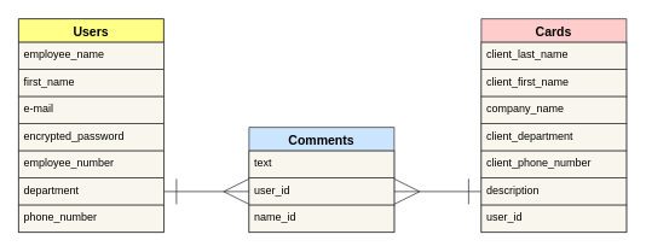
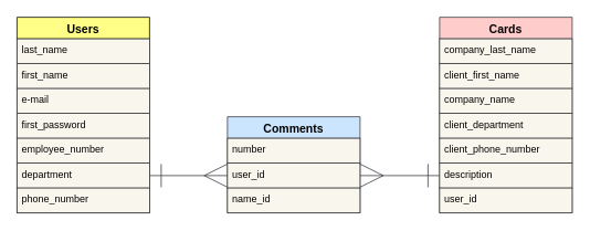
  <mxCell id="0" />
  <mxCell id="1" parent="0" />
  <mxCell id="2" value="Comments" style="swimlane;fontStyle=1;childLayout=stackLayout;horizontal=1;startSize=26;horizontalStack=0;resizeParent=1;resizeParentMax=0;resizeLast=0;collapsible=1;marginBottom=0;align=center;fontSize=14;fillColor=#cce5ff;strokeColor=#36393d;fontColor=#000000;" vertex="1" parent="1"><mxGeometry x="274" y="140" width="160" height="116" as="geometry"><mxRectangle x="60" y="340" width="60" height="30" as="alternateBounds" /></mxGeometry></mxCell>
- <mxCell id="3" value="text" style="text;fillColor=#f9f7ed;spacingLeft=4;spacingRight=4;overflow=hidden;rotatable=0;points=[[0,0.5],[1,0.5]];portConstraint=eastwest;fontSize=12;fontFamily=Helvetica;startSize=26;strokeColor=#36393d;fontColor=#000000;" vertex="1" parent="2"><mxGeometry y="26" width="160" height="30" as="geometry" /></mxCell>
+ <mxCell id="3" value="number" style="text;fillColor=#f9f7ed;spacingLeft=4;spacingRight=4;overflow=hidden;rotatable=0;points=[[0,0.5],[1,0.5]];portConstraint=eastwest;fontSize=12;fontFamily=Helvetica;startSize=26;strokeColor=#36393d;fontColor=#000000;" vertex="1" parent="2"><mxGeometry y="26" width="160" height="30" as="geometry" /></mxCell>
  <mxCell id="4" value="user_id" style="text;fillColor=#f9f7ed;spacingLeft=4;spacingRight=4;overflow=hidden;rotatable=0;points=[[0,0.5],[1,0.5]];portConstraint=eastwest;fontSize=12;fontFamily=Helvetica;startSize=26;strokeColor=#36393d;fontColor=#000000;" vertex="1" parent="2"><mxGeometry y="56" width="160" height="30" as="geometry" /></mxCell>
  <mxCell id="5" value="name_id" style="text;fillColor=#f9f7ed;spacingLeft=4;spacingRight=4;overflow=hidden;rotatable=0;points=[[0,0.5],[1,0.5]];portConstraint=eastwest;fontSize=12;fontFamily=Helvetica;startSize=26;strokeColor=#36393d;fontColor=#000000;" vertex="1" parent="2"><mxGeometry y="86" width="160" height="30" as="geometry" /></mxCell>
  <mxCell id="6" style="edgeStyle=none;html=1;fontFamily=Helvetica;fontSize=14;fontColor=#000000;endArrow=ERmany;endFill=0;startSize=26;endSize=26;entryX=1;entryY=0.5;entryDx=0;entryDy=0;fillColor=#f9f7ed;strokeColor=#36393d;startArrow=ERone;startFill=0;exitX=0;exitY=0.5;exitDx=0;exitDy=0;" edge="1" parent="1" source="13" target="4"><mxGeometry relative="1" as="geometry"><mxPoint x="530" y="206" as="sourcePoint" /><mxPoint x="420" y="216" as="targetPoint" /><Array as="points" /></mxGeometry></mxCell>
  <mxCell id="7" value="Cards" style="swimlane;fontStyle=1;childLayout=stackLayout;horizontal=1;startSize=26;horizontalStack=0;resizeParent=1;resizeParentMax=0;resizeLast=0;collapsible=1;marginBottom=0;align=center;fontSize=14;fillColor=#ffcccc;strokeColor=#36393d;fontColor=#000000;" vertex="1" parent="1"><mxGeometry x="530" y="20" width="160" height="236" as="geometry"><mxRectangle x="60" y="340" width="60" height="30" as="alternateBounds" /></mxGeometry></mxCell>
- <mxCell id="8" value="client_last_name" style="text;fillColor=#f9f7ed;spacingLeft=4;spacingRight=4;overflow=hidden;rotatable=0;points=[[0,0.5],[1,0.5]];portConstraint=eastwest;fontSize=12;fontFamily=Helvetica;startSize=26;strokeColor=#36393d;fontColor=#000000;" vertex="1" parent="7"><mxGeometry y="26" width="160" height="30" as="geometry" /></mxCell>
+ <mxCell id="8" value="company_last_name" style="text;fillColor=#f9f7ed;spacingLeft=4;spacingRight=4;overflow=hidden;rotatable=0;points=[[0,0.5],[1,0.5]];portConstraint=eastwest;fontSize=12;fontFamily=Helvetica;startSize=26;strokeColor=#36393d;fontColor=#000000;" vertex="1" parent="7"><mxGeometry y="26" width="160" height="30" as="geometry" /></mxCell>
  <mxCell id="9" value="client_first_name" style="text;fillColor=#f9f7ed;spacingLeft=4;spacingRight=4;overflow=hidden;rotatable=0;points=[[0,0.5],[1,0.5]];portConstraint=eastwest;fontSize=12;fontFamily=Helvetica;startSize=26;strokeColor=#36393d;fontColor=#000000;" vertex="1" parent="7"><mxGeometry y="56" width="160" height="30" as="geometry" /></mxCell>
  <mxCell id="10" value="company_name" style="text;fillColor=#f9f7ed;spacingLeft=4;spacingRight=4;overflow=hidden;rotatable=0;points=[[0,0.5],[1,0.5]];portConstraint=eastwest;fontSize=12;fontFamily=Helvetica;startSize=26;strokeColor=#36393d;fontColor=#000000;" vertex="1" parent="7"><mxGeometry y="86" width="160" height="30" as="geometry" /></mxCell>
  <mxCell id="11" value="client_department" style="text;fillColor=#f9f7ed;spacingLeft=4;spacingRight=4;overflow=hidden;rotatable=0;points=[[0,0.5],[1,0.5]];portConstraint=eastwest;fontSize=12;fontFamily=Helvetica;startSize=26;strokeColor=#36393d;fontColor=#000000;" vertex="1" parent="7"><mxGeometry y="116" width="160" height="30" as="geometry" /></mxCell>
  <mxCell id="12" value="client_phone_number" style="text;fillColor=#f9f7ed;spacingLeft=4;spacingRight=4;overflow=hidden;rotatable=0;points=[[0,0.5],[1,0.5]];portConstraint=eastwest;fontSize=12;fontFamily=Helvetica;startSize=26;strokeColor=#36393d;fontColor=#000000;" vertex="1" parent="7"><mxGeometry y="146" width="160" height="30" as="geometry" /></mxCell>
  <mxCell id="13" value="description" style="text;fillColor=#f9f7ed;spacingLeft=4;spacingRight=4;overflow=hidden;rotatable=0;points=[[0,0.5],[1,0.5]];portConstraint=eastwest;fontSize=12;fontFamily=Helvetica;startSize=26;strokeColor=#36393d;fontColor=#000000;" vertex="1" parent="7"><mxGeometry y="176" width="160" height="30" as="geometry" /></mxCell>
  <mxCell id="14" value="user_id" style="text;fillColor=#f9f7ed;spacingLeft=4;spacingRight=4;overflow=hidden;rotatable=0;points=[[0,0.5],[1,0.5]];portConstraint=eastwest;fontSize=12;fontFamily=Helvetica;startSize=26;strokeColor=#36393d;fontColor=#000000;" vertex="1" parent="7"><mxGeometry y="206" width="160" height="30" as="geometry" /></mxCell>
  <mxCell id="15" value="Users" style="swimlane;fontStyle=1;childLayout=stackLayout;horizontal=1;startSize=26;horizontalStack=0;resizeParent=1;resizeParentMax=0;resizeLast=0;collapsible=1;marginBottom=0;align=center;fontSize=14;swimlaneFillColor=none;fillColor=#ffff88;strokeColor=#000000;fontColor=#000000;" vertex="1" parent="1"><mxGeometry x="20" y="20" width="160" height="236" as="geometry"><mxRectangle x="60" y="340" width="60" height="30" as="alternateBounds" /></mxGeometry></mxCell>
- <mxCell id="16" value="employee_name" style="text;fillColor=#f9f7ed;spacingLeft=4;spacingRight=4;overflow=hidden;rotatable=0;points=[[0,0.5],[1,0.5]];portConstraint=eastwest;fontSize=12;fontFamily=Helvetica;startSize=26;labelBackgroundColor=none;strokeColor=#36393d;fontColor=#000000;" vertex="1" parent="15"><mxGeometry y="26" width="160" height="30" as="geometry" /></mxCell>
+ <mxCell id="16" value="last_name" style="text;fillColor=#f9f7ed;spacingLeft=4;spacingRight=4;overflow=hidden;rotatable=0;points=[[0,0.5],[1,0.5]];portConstraint=eastwest;fontSize=12;fontFamily=Helvetica;startSize=26;labelBackgroundColor=none;strokeColor=#36393d;fontColor=#000000;" vertex="1" parent="15"><mxGeometry y="26" width="160" height="30" as="geometry" /></mxCell>
  <mxCell id="17" value="first_name" style="text;fillColor=#f9f7ed;spacingLeft=4;spacingRight=4;overflow=hidden;rotatable=0;points=[[0,0.5],[1,0.5]];portConstraint=eastwest;fontSize=12;fontFamily=Helvetica;startSize=26;strokeColor=#36393d;fontColor=#000000;" vertex="1" parent="15"><mxGeometry y="56" width="160" height="30" as="geometry" /></mxCell>
  <mxCell id="18" value="e-mail" style="text;fillColor=#f9f7ed;spacingLeft=4;spacingRight=4;overflow=hidden;rotatable=0;points=[[0,0.5],[1,0.5]];portConstraint=eastwest;fontSize=12;fontFamily=Helvetica;startSize=26;strokeColor=#36393d;fontColor=#000000;" vertex="1" parent="15"><mxGeometry y="86" width="160" height="30" as="geometry" /></mxCell>
- <mxCell id="19" value="encrypted_password" style="text;fillColor=#f9f7ed;spacingLeft=4;spacingRight=4;overflow=hidden;rotatable=0;points=[[0,0.5],[1,0.5]];portConstraint=eastwest;fontSize=12;fontFamily=Helvetica;startSize=26;strokeColor=#36393d;fontColor=#000000;" vertex="1" parent="15"><mxGeometry y="116" width="160" height="30" as="geometry" /></mxCell>
+ <mxCell id="19" value="first_password" style="text;fillColor=#f9f7ed;spacingLeft=4;spacingRight=4;overflow=hidden;rotatable=0;points=[[0,0.5],[1,0.5]];portConstraint=eastwest;fontSize=12;fontFamily=Helvetica;startSize=26;strokeColor=#36393d;fontColor=#000000;" vertex="1" parent="15"><mxGeometry y="116" width="160" height="30" as="geometry" /></mxCell>
  <mxCell id="20" value="employee_number" style="text;fillColor=#f9f7ed;spacingLeft=4;spacingRight=4;overflow=hidden;rotatable=0;points=[[0,0.5],[1,0.5]];portConstraint=eastwest;fontSize=12;fontFamily=Helvetica;startSize=26;strokeColor=#36393d;fontColor=#000000;" vertex="1" parent="15"><mxGeometry y="146" width="160" height="30" as="geometry" /></mxCell>
  <mxCell id="21" value="department" style="text;fillColor=#f9f7ed;spacingLeft=4;spacingRight=4;overflow=hidden;rotatable=0;points=[[0,0.5],[1,0.5]];portConstraint=eastwest;fontSize=12;fontFamily=Helvetica;startSize=26;strokeColor=#36393d;fontColor=#000000;" vertex="1" parent="15"><mxGeometry y="176" width="160" height="30" as="geometry" /></mxCell>
  <mxCell id="22" value="phone_number" style="text;fillColor=#f9f7ed;spacingLeft=4;spacingRight=4;overflow=hidden;rotatable=0;points=[[0,0.5],[1,0.5]];portConstraint=eastwest;fontSize=12;fontFamily=Helvetica;startSize=26;strokeColor=#36393d;fontColor=#000000;" vertex="1" parent="15"><mxGeometry y="206" width="160" height="30" as="geometry" /></mxCell>
  <mxCell id="23" style="edgeStyle=none;html=1;fontFamily=Helvetica;fontSize=14;fontColor=#000000;startSize=26;endArrow=ERmany;endFill=0;endSize=26;startArrow=ERone;startFill=0;entryX=0;entryY=0.5;entryDx=0;entryDy=0;exitX=1;exitY=0.5;exitDx=0;exitDy=0;fillColor=#f9f7ed;strokeColor=#36393d;" edge="1" parent="1" source="21" target="4"><mxGeometry relative="1" as="geometry"><mxPoint x="180" y="216" as="sourcePoint" /><mxPoint x="260" y="216" as="targetPoint" /></mxGeometry></mxCell>
